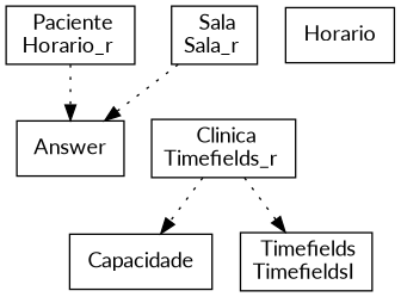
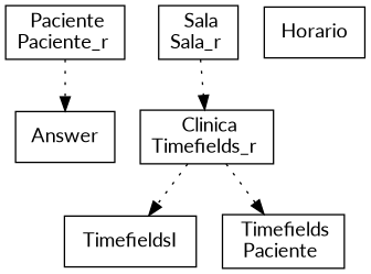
  digraph {
    fontname=Lato
    node [fontname=Lato shape=box]
    edge [fontname=Lato style=dotted]
    n1 [label=" Answer "]
-   n2 [label=" Capacidade "]
+   n2 [label=TimefieldsI]
    n3 [label=" Clinica\nTimefields_r "]
-   n4 [label=" Timefields\nTimefieldsI "]
+   n4 [label=" Timefields\nPaciente "]
    n5 [label=" Horario "]
-   n6 [label=" Paciente\nHorario_r "]
+   n6 [label=" Paciente\nPaciente_r "]
    n7 [label=" Sala\nSala_r "]
    n3 -> n2
    n3 -> n4
    n6 -> n1
-   n7 -> n1
+   n7 -> n3
  }
